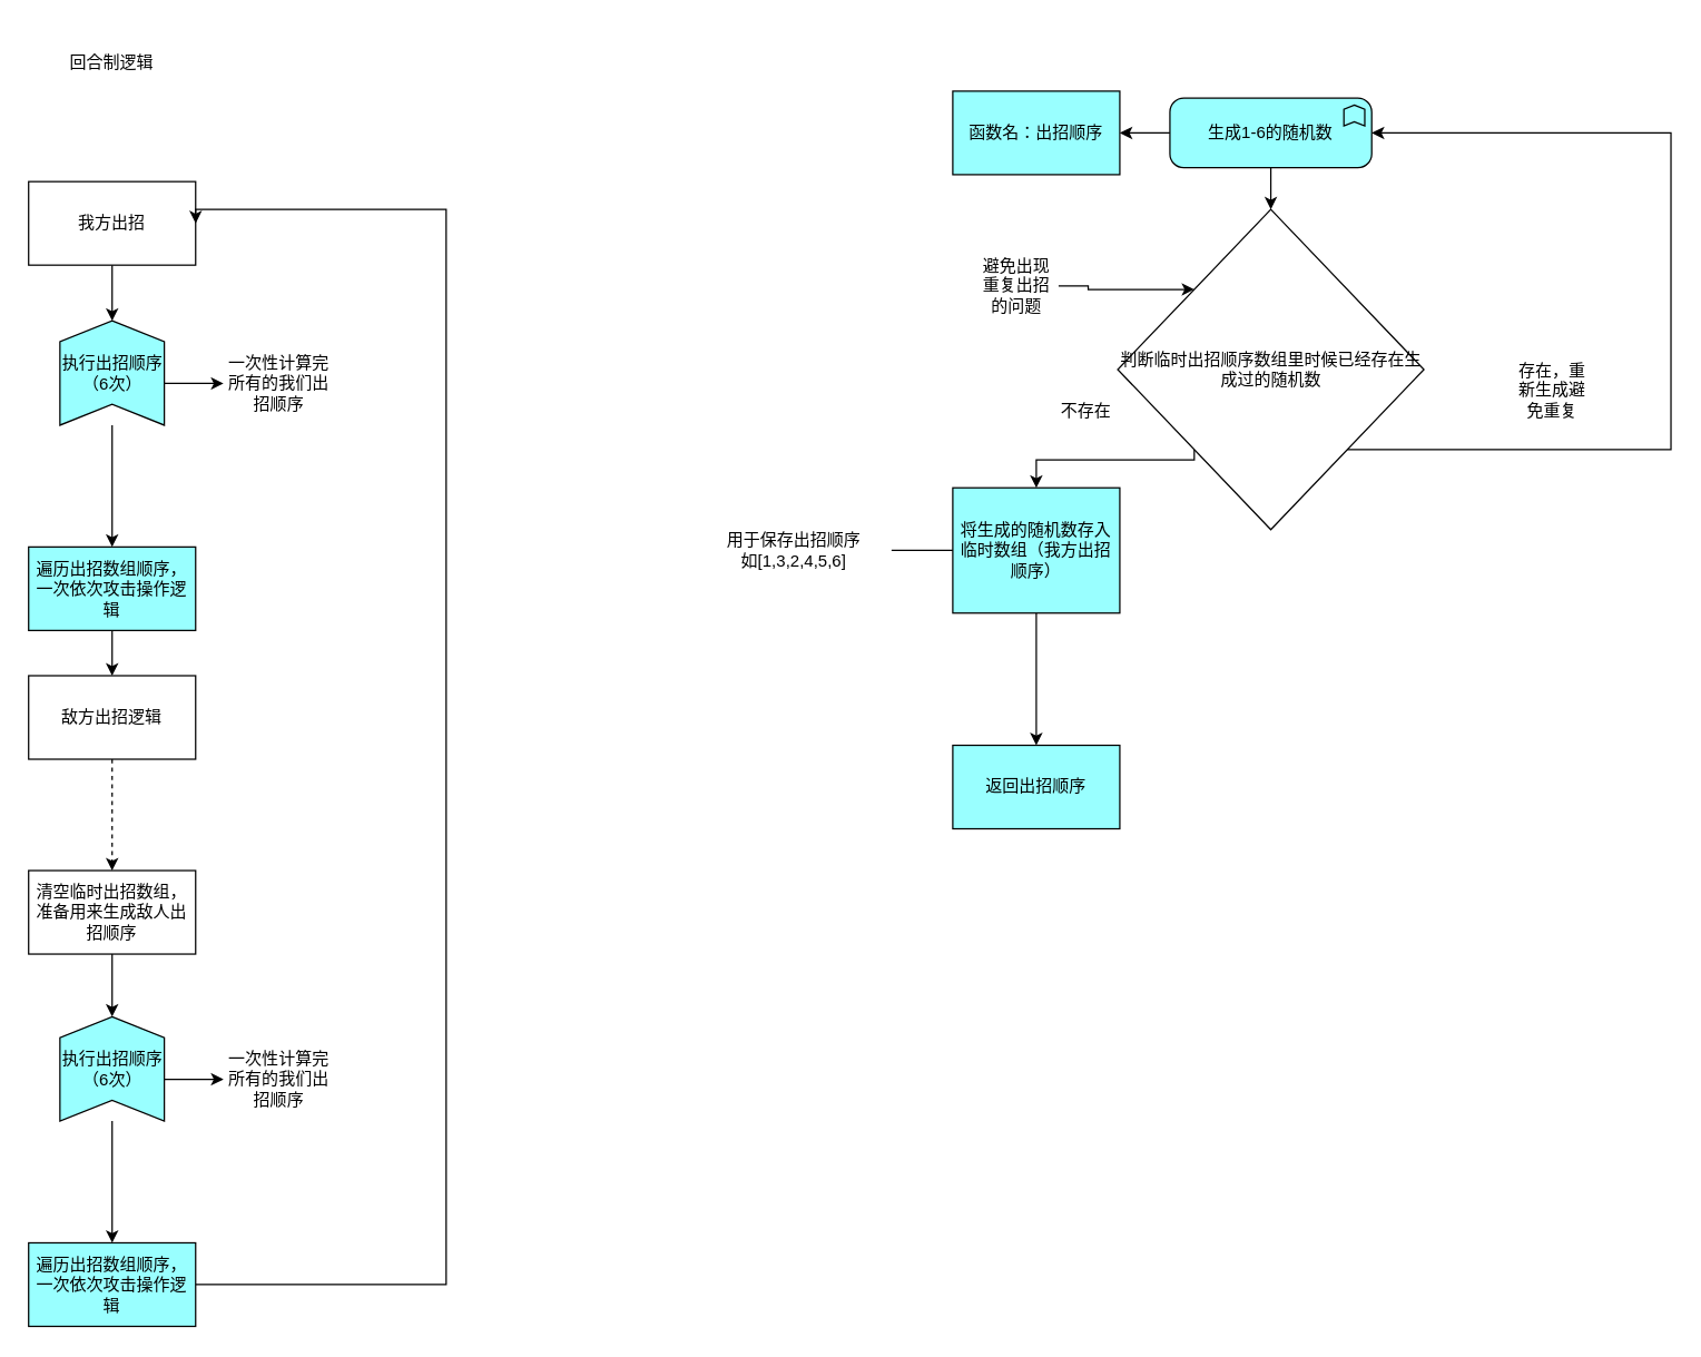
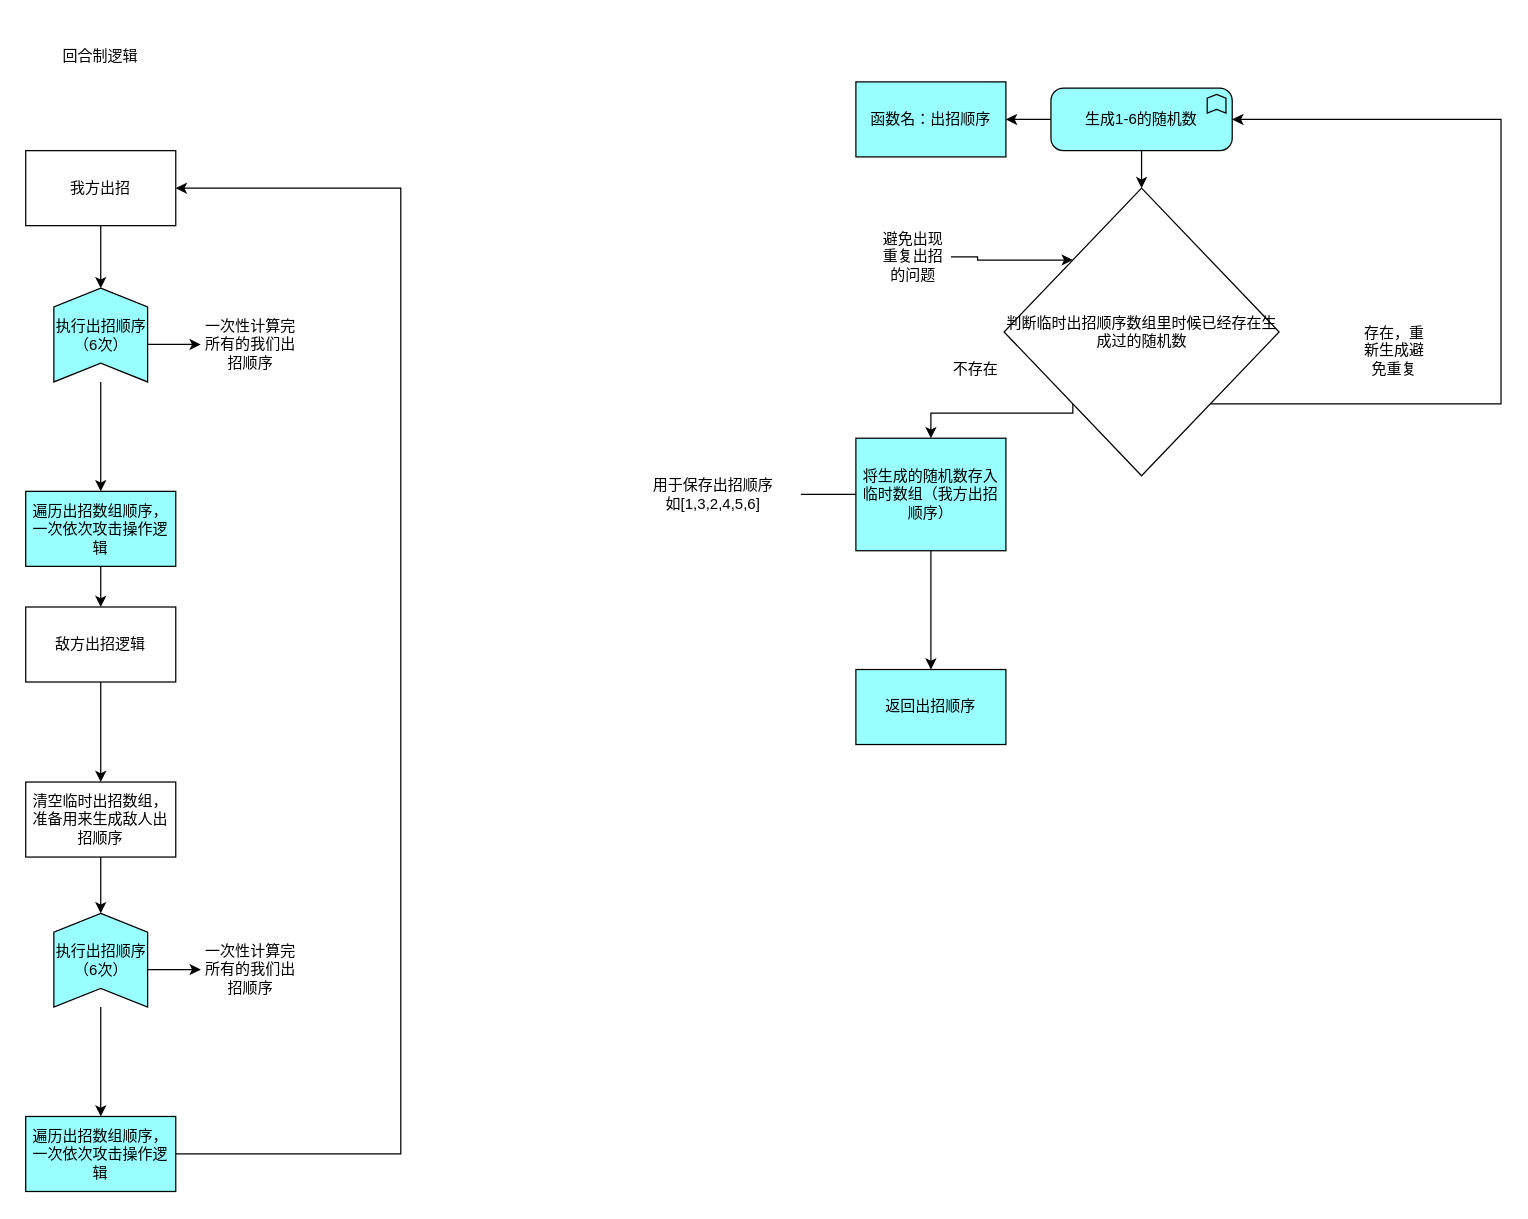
  <mxCell id="0" />
  <mxCell id="1" parent="0" />
  <mxCell id="2" style="edgeStyle=orthogonalEdgeStyle;rounded=0;orthogonalLoop=1;jettySize=auto;html=1;exitX=0.5;exitY=1;exitDx=0;exitDy=0;" edge="1" parent="1" source="3" target="11"><mxGeometry relative="1" as="geometry" /></mxCell>
- <mxCell id="3" value="我方出招" style="rounded=0;whiteSpace=wrap;html=1;" parent="1" vertex="1"><mxGeometry x="20" y="130" width="120" height="60" as="geometry" /></mxCell>
+ <mxCell id="3" value="我方出招" style="rounded=0;whiteSpace=wrap;html=1;" parent="1" vertex="1"><mxGeometry x="20" y="120" width="120" height="60" as="geometry" /></mxCell>
  <mxCell id="4" value="回合制逻辑" style="text;html=1;strokeColor=none;fillColor=none;align=center;verticalAlign=middle;whiteSpace=wrap;rounded=0;" parent="1" vertex="1"><mxGeometry x="20" y="20" width="120" height="50" as="geometry" /></mxCell>
  <mxCell id="5" value="" style="edgeStyle=orthogonalEdgeStyle;rounded=0;orthogonalLoop=1;jettySize=auto;html=1;" edge="1" parent="1" source="7" target="8"><mxGeometry relative="1" as="geometry" /></mxCell>
  <mxCell id="6" value="" style="edgeStyle=orthogonalEdgeStyle;rounded=0;orthogonalLoop=1;jettySize=auto;html=1;entryX=0.5;entryY=0;entryDx=0;entryDy=0;" edge="1" parent="1" source="7" target="14"><mxGeometry relative="1" as="geometry"><mxPoint x="912.5" y="150" as="targetPoint" /></mxGeometry></mxCell>
  <mxCell id="7" value="&lt;span&gt;生成1-6的随机数&lt;/span&gt;" style="html=1;outlineConnect=0;whiteSpace=wrap;fillColor=#99ffff;shape=mxgraph.archimate3.application;appType=func;archiType=rounded;" vertex="1" parent="1"><mxGeometry x="840" y="70" width="145" height="50" as="geometry" /></mxCell>
  <mxCell id="8" value="函数名：出招顺序" style="whiteSpace=wrap;html=1;fillColor=#99ffff;" vertex="1" parent="1"><mxGeometry x="684" y="65" width="120" height="60" as="geometry" /></mxCell>
  <mxCell id="9" style="edgeStyle=orthogonalEdgeStyle;rounded=0;orthogonalLoop=1;jettySize=auto;html=1;exitX=1;exitY=0.6;exitDx=0;exitDy=0;exitPerimeter=0;" edge="1" parent="1" source="11" target="24"><mxGeometry relative="1" as="geometry" /></mxCell>
  <mxCell id="10" value="" style="edgeStyle=orthogonalEdgeStyle;rounded=0;orthogonalLoop=1;jettySize=auto;html=1;" edge="1" parent="1" source="11" target="26"><mxGeometry relative="1" as="geometry" /></mxCell>
  <mxCell id="11" value="执行出招顺序（6次）" style="html=1;outlineConnect=0;whiteSpace=wrap;fillColor=#99ffff;shape=mxgraph.archimate3.function;" vertex="1" parent="1"><mxGeometry x="42.5" y="230" width="75" height="75" as="geometry" /></mxCell>
  <mxCell id="12" style="edgeStyle=orthogonalEdgeStyle;rounded=0;orthogonalLoop=1;jettySize=auto;html=1;exitX=0;exitY=1;exitDx=0;exitDy=0;entryX=0.5;entryY=0;entryDx=0;entryDy=0;" edge="1" parent="1" source="14" target="16"><mxGeometry relative="1" as="geometry"><mxPoint x="750" y="430" as="targetPoint" /><Array as="points"><mxPoint x="858" y="330" /><mxPoint x="744" y="330" /></Array></mxGeometry></mxCell>
  <mxCell id="13" style="edgeStyle=orthogonalEdgeStyle;rounded=0;orthogonalLoop=1;jettySize=auto;html=1;exitX=1;exitY=1;exitDx=0;exitDy=0;entryX=1;entryY=0.5;entryDx=0;entryDy=0;entryPerimeter=0;" edge="1" parent="1" source="14" target="7"><mxGeometry relative="1" as="geometry"><mxPoint x="1200" y="100" as="targetPoint" /><Array as="points"><mxPoint x="1200" y="323" /><mxPoint x="1200" y="95" /></Array></mxGeometry></mxCell>
  <mxCell id="14" value="判断临时出招顺序数组里时候已经存在生成过的随机数" style="rhombus;whiteSpace=wrap;html=1;" vertex="1" parent="1"><mxGeometry x="802.5" y="150" width="220" height="230" as="geometry" /></mxCell>
  <mxCell id="15" value="" style="edgeStyle=orthogonalEdgeStyle;rounded=0;orthogonalLoop=1;jettySize=auto;html=1;" edge="1" parent="1" source="16" target="23"><mxGeometry relative="1" as="geometry" /></mxCell>
  <mxCell id="16" value="将生成的随机数存入临时数组（我方出招顺序）" style="whiteSpace=wrap;html=1;fillColor=#99ffff;" vertex="1" parent="1"><mxGeometry x="684" y="350" width="120" height="90" as="geometry" /></mxCell>
  <mxCell id="17" value="用于保存出招顺序&lt;br&gt;如[1,3,2,4,5,6]" style="text;html=1;strokeColor=none;fillColor=none;align=center;verticalAlign=middle;whiteSpace=wrap;rounded=0;" vertex="1" parent="1"><mxGeometry x="500" y="365" width="140" height="60" as="geometry" /></mxCell>
  <mxCell id="18" style="edgeStyle=orthogonalEdgeStyle;rounded=0;orthogonalLoop=1;jettySize=auto;html=1;exitX=1;exitY=0.5;exitDx=0;exitDy=0;entryX=0;entryY=0;entryDx=0;entryDy=0;" edge="1" parent="1" source="19" target="14"><mxGeometry relative="1" as="geometry" /></mxCell>
  <mxCell id="19" value="避免出现重复出招的问题" style="text;html=1;strokeColor=none;fillColor=none;align=center;verticalAlign=middle;whiteSpace=wrap;rounded=0;" vertex="1" parent="1"><mxGeometry x="700" y="190" width="60" height="30" as="geometry" /></mxCell>
  <mxCell id="20" value="不存在" style="text;html=1;strokeColor=none;fillColor=none;align=center;verticalAlign=middle;whiteSpace=wrap;rounded=0;" vertex="1" parent="1"><mxGeometry x="750" y="280" width="60" height="30" as="geometry" /></mxCell>
  <mxCell id="21" value="存在，重新生成避免重复" style="text;html=1;strokeColor=none;fillColor=none;align=center;verticalAlign=middle;whiteSpace=wrap;rounded=0;" vertex="1" parent="1"><mxGeometry x="1085" y="265" width="60" height="30" as="geometry" /></mxCell>
  <mxCell id="22" value="" style="endArrow=none;html=1;rounded=0;exitX=1;exitY=0.5;exitDx=0;exitDy=0;" edge="1" parent="1" source="17" target="16"><mxGeometry width="50" height="50" relative="1" as="geometry"><mxPoint x="620" y="260" as="sourcePoint" /><mxPoint x="670" y="210" as="targetPoint" /></mxGeometry></mxCell>
  <mxCell id="23" value="返回出招顺序" style="whiteSpace=wrap;html=1;fillColor=#99ffff;" vertex="1" parent="1"><mxGeometry x="684" y="535" width="120" height="60" as="geometry" /></mxCell>
  <mxCell id="24" value="一次性计算完所有的我们出招顺序" style="text;html=1;strokeColor=none;fillColor=none;align=center;verticalAlign=middle;whiteSpace=wrap;rounded=0;" vertex="1" parent="1"><mxGeometry x="160" y="235" width="80" height="80" as="geometry" /></mxCell>
  <mxCell id="25" style="edgeStyle=orthogonalEdgeStyle;rounded=0;orthogonalLoop=1;jettySize=auto;html=1;exitX=0.5;exitY=1;exitDx=0;exitDy=0;entryX=0.5;entryY=0;entryDx=0;entryDy=0;" edge="1" parent="1" source="26" target="28"><mxGeometry relative="1" as="geometry" /></mxCell>
  <mxCell id="26" value="遍历出招数组顺序，一次依次攻击操作逻辑" style="whiteSpace=wrap;html=1;fillColor=#99ffff;" vertex="1" parent="1"><mxGeometry x="20" y="392.5" width="120" height="60" as="geometry" /></mxCell>
- <mxCell id="27" value="" style="edgeStyle=orthogonalEdgeStyle;rounded=0;orthogonalLoop=1;jettySize=auto;html=1;dashed=1;" edge="1" parent="1" source="28" target="30"><mxGeometry relative="1" as="geometry" /></mxCell>
+ <mxCell id="27" value="" style="edgeStyle=orthogonalEdgeStyle;rounded=0;orthogonalLoop=1;jettySize=auto;html=1;" edge="1" parent="1" source="28" target="30"><mxGeometry relative="1" as="geometry" /></mxCell>
  <mxCell id="28" value="敌方出招逻辑" style="rounded=0;whiteSpace=wrap;html=1;" vertex="1" parent="1"><mxGeometry x="20" y="485" width="120" height="60" as="geometry" /></mxCell>
  <mxCell id="29" style="edgeStyle=orthogonalEdgeStyle;rounded=0;orthogonalLoop=1;jettySize=auto;html=1;exitX=0.5;exitY=1;exitDx=0;exitDy=0;entryX=0.5;entryY=0;entryDx=0;entryDy=0;entryPerimeter=0;" edge="1" parent="1" source="30" target="33"><mxGeometry relative="1" as="geometry" /></mxCell>
  <mxCell id="30" value="清空临时出招数组，准备用来生成敌人出招顺序" style="whiteSpace=wrap;html=1;rounded=0;" vertex="1" parent="1"><mxGeometry x="20" y="625" width="120" height="60" as="geometry" /></mxCell>
  <mxCell id="31" style="edgeStyle=orthogonalEdgeStyle;rounded=0;orthogonalLoop=1;jettySize=auto;html=1;exitX=1;exitY=0.6;exitDx=0;exitDy=0;exitPerimeter=0;" edge="1" source="33" target="34" parent="1"><mxGeometry relative="1" as="geometry" /></mxCell>
  <mxCell id="32" value="" style="edgeStyle=orthogonalEdgeStyle;rounded=0;orthogonalLoop=1;jettySize=auto;html=1;" edge="1" source="33" target="36" parent="1"><mxGeometry relative="1" as="geometry" /></mxCell>
  <mxCell id="33" value="执行出招顺序（6次）" style="html=1;outlineConnect=0;whiteSpace=wrap;fillColor=#99ffff;shape=mxgraph.archimate3.function;" vertex="1" parent="1"><mxGeometry x="42.5" y="730" width="75" height="75" as="geometry" /></mxCell>
  <mxCell id="34" value="一次性计算完所有的我们出招顺序" style="text;html=1;strokeColor=none;fillColor=none;align=center;verticalAlign=middle;whiteSpace=wrap;rounded=0;" vertex="1" parent="1"><mxGeometry x="160" y="735" width="80" height="80" as="geometry" /></mxCell>
  <mxCell id="35" style="edgeStyle=orthogonalEdgeStyle;rounded=0;orthogonalLoop=1;jettySize=auto;html=1;exitX=1;exitY=0.5;exitDx=0;exitDy=0;entryX=1;entryY=0.5;entryDx=0;entryDy=0;" edge="1" parent="1" source="36" target="3"><mxGeometry relative="1" as="geometry"><mxPoint x="260" y="470" as="targetPoint" /><Array as="points"><mxPoint x="320" y="923" /><mxPoint x="320" y="150" /></Array></mxGeometry></mxCell>
  <mxCell id="36" value="遍历出招数组顺序，一次依次攻击操作逻辑" style="whiteSpace=wrap;html=1;fillColor=#99ffff;" vertex="1" parent="1"><mxGeometry x="20" y="892.5" width="120" height="60" as="geometry" /></mxCell>
